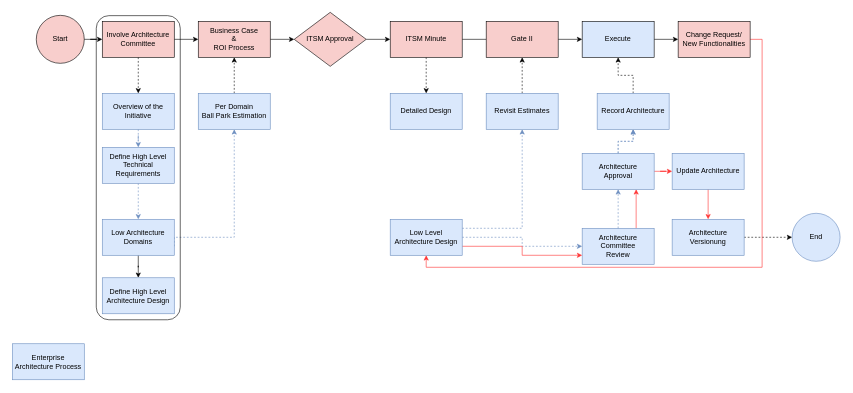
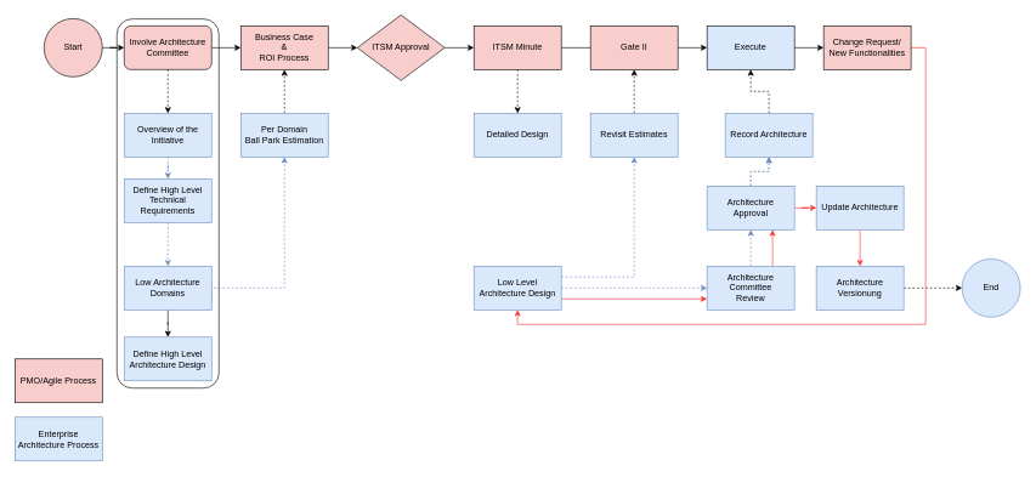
  <mxCell id="0" />
  <mxCell id="1" parent="0" />
  <mxCell id="2" value="" style="edgeStyle=orthogonalEdgeStyle;rounded=0;html=1;startArrow=none;startFill=0;jettySize=auto;orthogonalLoop=1;dashed=1;fillColor=#dae8fc;strokeColor=#6c8ebf;" edge="1" parent="1" source="43" target="47"><mxGeometry relative="1" as="geometry" /></mxCell>
  <mxCell id="3" style="edgeStyle=orthogonalEdgeStyle;rounded=0;html=1;exitX=0.75;exitY=0;entryX=0.75;entryY=1;startArrow=none;startFill=0;jettySize=auto;orthogonalLoop=1;strokeColor=#FF3333;fillColor=#dae8fc;" edge="1" parent="1" source="4" target="43"><mxGeometry relative="1" as="geometry" /></mxCell>
- <mxCell id="4" value="Architecture Committee&lt;br&gt;Review&lt;br&gt;" style="rounded=0;whiteSpace=wrap;html=1;fillColor=#dae8fc;strokeColor=#6c8ebf;" vertex="1" parent="1"><mxGeometry x="970" y="380" width="120" height="60" as="geometry" /></mxCell>
+ <mxCell id="4" value="Architecture Committee&lt;br&gt;Review&lt;br&gt;" style="rounded=0;whiteSpace=wrap;html=1;fillColor=#dae8fc;strokeColor=#6c8ebf;" vertex="1" parent="1"><mxGeometry x="970" y="365" width="120" height="60" as="geometry" /></mxCell>
  <mxCell id="5" value="" style="edgeStyle=orthogonalEdgeStyle;rounded=0;html=1;startArrow=none;startFill=0;jettySize=auto;orthogonalLoop=1;strokeColor=#000000;dashed=1;" edge="1" parent="1" source="6"><mxGeometry relative="1" as="geometry"><mxPoint x="1320" y="395" as="targetPoint" /></mxGeometry></mxCell>
  <mxCell id="6" value="Architecture Versionung&lt;br&gt;" style="rounded=0;whiteSpace=wrap;html=1;fillColor=#dae8fc;strokeColor=#6c8ebf;" vertex="1" parent="1"><mxGeometry x="1120" y="365" width="120" height="60" as="geometry" /></mxCell>
  <mxCell id="7" value="" style="edgeStyle=orthogonalEdgeStyle;rounded=0;html=1;startArrow=none;startFill=0;jettySize=auto;orthogonalLoop=1;strokeColor=#000000;fillColor=#f8cecc;" edge="1" parent="1" source="8" target="46"><mxGeometry relative="1" as="geometry" /></mxCell>
  <mxCell id="8" value="Execute" style="rounded=0;whiteSpace=wrap;html=1;fillColor=#dae8fc;strokeColor=#000000;" vertex="1" parent="1"><mxGeometry x="970" y="35" width="120" height="60" as="geometry" /></mxCell>
  <mxCell id="9" value="" style="edgeStyle=orthogonalEdgeStyle;rounded=0;html=1;jettySize=auto;orthogonalLoop=1;exitX=1;exitY=0.25;dashed=1;fillColor=#dae8fc;strokeColor=#6c8ebf;" edge="1" parent="1" source="15" target="12"><mxGeometry relative="1" as="geometry"><Array as="points"><mxPoint x="870" y="380.5" /></Array></mxGeometry></mxCell>
  <mxCell id="10" value="Detailed Design&lt;br&gt;" style="rounded=0;whiteSpace=wrap;html=1;fillColor=#dae8fc;strokeColor=#6c8ebf;" vertex="1" parent="1"><mxGeometry x="650" y="155" width="120" height="60" as="geometry" /></mxCell>
  <mxCell id="11" value="" style="edgeStyle=orthogonalEdgeStyle;rounded=0;html=1;startArrow=none;startFill=0;jettySize=auto;orthogonalLoop=1;dashed=1;" edge="1" parent="1" source="12" target="40"><mxGeometry relative="1" as="geometry" /></mxCell>
  <mxCell id="12" value="Revisit Estimates&lt;br&gt;" style="rounded=0;whiteSpace=wrap;html=1;fillColor=#dae8fc;strokeColor=#6c8ebf;" vertex="1" parent="1"><mxGeometry x="810" y="155" width="120" height="60" as="geometry" /></mxCell>
  <mxCell id="13" value="" style="edgeStyle=orthogonalEdgeStyle;rounded=0;html=1;startArrow=none;startFill=0;jettySize=auto;orthogonalLoop=1;entryX=0;entryY=0.5;dashed=1;fillColor=#dae8fc;strokeColor=#6c8ebf;" edge="1" parent="1" source="15" target="4"><mxGeometry relative="1" as="geometry"><mxPoint x="850" y="395" as="targetPoint" /></mxGeometry></mxCell>
  <mxCell id="14" style="edgeStyle=orthogonalEdgeStyle;rounded=0;html=1;exitX=1;exitY=0.75;entryX=0;entryY=0.75;startArrow=none;startFill=0;jettySize=auto;orthogonalLoop=1;strokeColor=#FF3333;fillColor=#dae8fc;" edge="1" parent="1" source="15" target="4"><mxGeometry relative="1" as="geometry" /></mxCell>
  <mxCell id="15" value="Low Level Architecture Design&lt;br&gt;" style="rounded=0;whiteSpace=wrap;html=1;fillColor=#dae8fc;strokeColor=#6c8ebf;" vertex="1" parent="1"><mxGeometry x="650" y="365" width="120" height="60" as="geometry" /></mxCell>
  <mxCell id="16" style="edgeStyle=orthogonalEdgeStyle;rounded=0;html=1;startArrow=none;startFill=0;jettySize=auto;orthogonalLoop=1;strokeColor=#FF3333;fillColor=#dae8fc;" edge="1" parent="1" source="17" target="6"><mxGeometry relative="1" as="geometry" /></mxCell>
  <mxCell id="17" value="Update Architecture&lt;br&gt;" style="rounded=0;whiteSpace=wrap;html=1;fillColor=#dae8fc;strokeColor=#6c8ebf;" vertex="1" parent="1"><mxGeometry x="1120" y="255" width="120" height="60" as="geometry" /></mxCell>
  <mxCell id="18" value="" style="edgeStyle=orthogonalEdgeStyle;rounded=0;html=1;jettySize=auto;orthogonalLoop=1;dashed=1;" edge="1" parent="1" source="32" target="22"><mxGeometry relative="1" as="geometry" /></mxCell>
  <mxCell id="19" value="Start" style="ellipse;whiteSpace=wrap;html=1;aspect=fixed;fillColor=#f8cecc;strokeColor=#000000;" vertex="1" parent="1"><mxGeometry x="60" y="25" width="80" height="80" as="geometry" /></mxCell>
  <mxCell id="20" value="" style="edgeStyle=orthogonalEdgeStyle;rounded=0;html=1;jettySize=auto;orthogonalLoop=1;exitX=1;exitY=0.75;entryX=0.5;entryY=1;dashed=1;fillColor=#dae8fc;strokeColor=#6c8ebf;" edge="1" parent="1" source="26" target="28"><mxGeometry relative="1" as="geometry"><Array as="points"><mxPoint x="290" y="395" /><mxPoint x="390" y="395" /></Array></mxGeometry></mxCell>
  <mxCell id="21" value="" style="edgeStyle=orthogonalEdgeStyle;rounded=0;html=1;jettySize=auto;orthogonalLoop=1;dashed=1;fillColor=#dae8fc;strokeColor=#6c8ebf;" edge="1" parent="1" source="22" target="24"><mxGeometry relative="1" as="geometry" /></mxCell>
  <mxCell id="22" value="Overview of the Initiative&lt;br&gt;" style="rounded=0;whiteSpace=wrap;html=1;fillColor=#dae8fc;strokeColor=#6c8ebf;" vertex="1" parent="1"><mxGeometry x="170" y="155" width="120" height="60" as="geometry" /></mxCell>
  <mxCell id="23" value="" style="edgeStyle=orthogonalEdgeStyle;rounded=0;html=1;startArrow=none;startFill=0;jettySize=auto;orthogonalLoop=1;dashed=1;fillColor=#dae8fc;strokeColor=#6c8ebf;" edge="1" parent="1" source="24" target="26"><mxGeometry relative="1" as="geometry" /></mxCell>
  <mxCell id="24" value="Define High Level Technical Requirements&lt;br&gt;" style="rounded=0;whiteSpace=wrap;html=1;fillColor=#dae8fc;strokeColor=#6c8ebf;" vertex="1" parent="1"><mxGeometry x="170" y="245" width="120" height="60" as="geometry" /></mxCell>
  <mxCell id="25" value="" style="edgeStyle=orthogonalEdgeStyle;rounded=0;html=1;jettySize=auto;orthogonalLoop=1;" edge="1" parent="1" source="26" target="53"><mxGeometry relative="1" as="geometry" /></mxCell>
  <mxCell id="26" value="Low Architecture Domains&lt;br&gt;" style="rounded=0;whiteSpace=wrap;html=1;fillColor=#dae8fc;strokeColor=#6c8ebf;" vertex="1" parent="1"><mxGeometry x="170" y="365" width="120" height="60" as="geometry" /></mxCell>
  <mxCell id="27" value="" style="edgeStyle=orthogonalEdgeStyle;rounded=0;html=1;jettySize=auto;orthogonalLoop=1;entryX=0.5;entryY=1;dashed=1;" edge="1" parent="1" source="28" target="35"><mxGeometry relative="1" as="geometry"><mxPoint x="530" y="65" as="targetPoint" /></mxGeometry></mxCell>
  <mxCell id="28" value="Per Domain&lt;br&gt;Ball Park Estimation" style="rounded=0;whiteSpace=wrap;html=1;fillColor=#dae8fc;strokeColor=#6c8ebf;" vertex="1" parent="1"><mxGeometry x="330" y="155" width="120" height="60" as="geometry" /></mxCell>
  <mxCell id="29" value="" style="edgeStyle=orthogonalEdgeStyle;rounded=0;html=1;startArrow=none;startFill=0;jettySize=auto;orthogonalLoop=1;fillColor=#f8cecc;strokeColor=#000000;" edge="1" parent="1" source="30" target="38"><mxGeometry relative="1" as="geometry" /></mxCell>
  <mxCell id="30" value="ITSM Approval" style="rhombus;whiteSpace=wrap;html=1;fillColor=#f8cecc;strokeColor=#000000;" vertex="1" parent="1"><mxGeometry x="490" width="120" height="90" as="geometry" y="20" /></mxCell>
  <mxCell id="31" value="" style="edgeStyle=orthogonalEdgeStyle;rounded=0;html=1;startArrow=none;startFill=0;jettySize=auto;orthogonalLoop=1;fillColor=#f8cecc;strokeColor=#000000;" edge="1" parent="1" source="32" target="35"><mxGeometry relative="1" as="geometry" /></mxCell>
- <mxCell id="32" value="Involve Architecture Committee&lt;br&gt;" style="rounded=0;whiteSpace=wrap;html=1;fillColor=#f8cecc;strokeColor=#000000;" vertex="1" parent="1"><mxGeometry x="170" y="35" width="120" height="60" as="geometry" /></mxCell>
+ <mxCell id="32" value="Involve Architecture Committee&lt;br&gt;" style="whiteSpace=wrap;html=1;fillColor=#f8cecc;strokeColor=#000000;rounded=1;" vertex="1" parent="1"><mxGeometry x="170" y="35" width="120" height="60" as="geometry" /></mxCell>
  <mxCell id="33" value="" style="edgeStyle=orthogonalEdgeStyle;rounded=0;html=1;jettySize=auto;orthogonalLoop=1;fillColor=#f8cecc;strokeColor=#000000;" edge="1" parent="1" source="19" target="32"><mxGeometry relative="1" as="geometry"><mxPoint x="139.998" y="64.588" as="sourcePoint" /><mxPoint x="529.588" y="225" as="targetPoint" /></mxGeometry></mxCell>
  <mxCell id="34" value="" style="edgeStyle=orthogonalEdgeStyle;rounded=0;html=1;startArrow=none;startFill=0;jettySize=auto;orthogonalLoop=1;fillColor=#f8cecc;strokeColor=#000000;" edge="1" parent="1" source="35" target="30"><mxGeometry relative="1" as="geometry" /></mxCell>
  <mxCell id="35" value="Business Case &lt;br&gt;&amp;amp; &lt;br&gt;ROI Process" style="rounded=0;whiteSpace=wrap;html=1;fillColor=#f8cecc;strokeColor=#000000;" vertex="1" parent="1"><mxGeometry x="330" y="35" width="120" height="60" as="geometry" /></mxCell>
  <mxCell id="36" value="" style="edgeStyle=orthogonalEdgeStyle;rounded=0;html=1;startArrow=none;startFill=0;jettySize=auto;orthogonalLoop=1;dashed=1;" edge="1" parent="1" source="38"><mxGeometry relative="1" as="geometry"><mxPoint x="710" y="155" as="targetPoint" /></mxGeometry></mxCell>
  <mxCell id="37" value="" style="edgeStyle=orthogonalEdgeStyle;rounded=0;html=1;startArrow=none;startFill=0;jettySize=auto;orthogonalLoop=1;fillColor=#f8cecc;strokeColor=#000000;endArrow=none;" edge="1" parent="1" source="38" target="40"><mxGeometry relative="1" as="geometry" /></mxCell>
  <mxCell id="38" value="ITSM Minute" style="rounded=0;whiteSpace=wrap;html=1;fillColor=#f8cecc;strokeColor=#000000;" vertex="1" parent="1"><mxGeometry x="650" y="35" width="120" height="60" as="geometry" /></mxCell>
  <mxCell id="39" value="" style="edgeStyle=orthogonalEdgeStyle;rounded=0;html=1;startArrow=none;startFill=0;jettySize=auto;orthogonalLoop=1;fillColor=#f8cecc;strokeColor=#000000;" edge="1" parent="1" source="40" target="8"><mxGeometry relative="1" as="geometry" /></mxCell>
  <mxCell id="40" value="Gate II" style="rounded=0;whiteSpace=wrap;html=1;fillColor=#f8cecc;strokeColor=#000000;" vertex="1" parent="1"><mxGeometry x="810" y="35" width="120" height="60" as="geometry" /></mxCell>
  <mxCell id="41" value="" style="edgeStyle=orthogonalEdgeStyle;rounded=0;html=1;startArrow=none;startFill=0;jettySize=auto;orthogonalLoop=1;entryX=0.5;entryY=1;dashed=1;" edge="1" parent="1" source="47" target="8"><mxGeometry relative="1" as="geometry"><mxPoint x="1030" y="175" as="targetPoint" /></mxGeometry></mxCell>
  <mxCell id="42" value="" style="edgeStyle=orthogonalEdgeStyle;rounded=0;html=1;startArrow=none;startFill=0;jettySize=auto;orthogonalLoop=1;strokeColor=#FF3333;entryX=0;entryY=0.5;fillColor=#dae8fc;" edge="1" parent="1" source="43" target="17"><mxGeometry relative="1" as="geometry" /></mxCell>
  <mxCell id="43" value="Architecture &lt;br&gt;Approval&lt;br&gt;" style="rounded=0;whiteSpace=wrap;html=1;fillColor=#dae8fc;strokeColor=#6c8ebf;" vertex="1" parent="1"><mxGeometry x="970" y="255" width="120" height="60" as="geometry" /></mxCell>
  <mxCell id="44" value="" style="edgeStyle=orthogonalEdgeStyle;rounded=0;html=1;startArrow=none;startFill=0;jettySize=auto;orthogonalLoop=1;dashed=1;fillColor=#dae8fc;strokeColor=#6c8ebf;" edge="1" parent="1" source="4" target="43"><mxGeometry relative="1" as="geometry"><mxPoint x="1030.143" y="365" as="sourcePoint" /><mxPoint x="990.143" y="55" as="targetPoint" /></mxGeometry></mxCell>
  <mxCell id="45" style="edgeStyle=orthogonalEdgeStyle;rounded=0;html=1;entryX=0.5;entryY=1;startArrow=none;startFill=0;jettySize=auto;orthogonalLoop=1;strokeColor=#FF3333;" edge="1" parent="1" source="46" target="15"><mxGeometry relative="1" as="geometry"><Array as="points"><mxPoint x="1270" y="65" /><mxPoint x="1270" y="445" /><mxPoint x="710" y="445" /></Array></mxGeometry></mxCell>
  <mxCell id="46" value="Change Request/&lt;br&gt;New Functionalities" style="rounded=0;whiteSpace=wrap;html=1;fillColor=#f8cecc;strokeColor=#000000;" vertex="1" parent="1"><mxGeometry x="1130" y="35" width="120" height="60" as="geometry" /></mxCell>
  <mxCell id="47" value="Record Architecture&lt;br&gt;" style="rounded=0;whiteSpace=wrap;html=1;fillColor=#dae8fc;strokeColor=#6c8ebf;" vertex="1" parent="1"><mxGeometry x="995" y="155" width="120" height="60" as="geometry" /></mxCell>
  <mxCell id="48" value="" style="edgeStyle=orthogonalEdgeStyle;rounded=0;html=1;startArrow=none;startFill=0;jettySize=auto;orthogonalLoop=1;entryX=0.5;entryY=1;dashed=1;fillColor=#dae8fc;strokeColor=#6c8ebf;" edge="1" parent="1" source="43" target="47"><mxGeometry relative="1" as="geometry"><mxPoint x="1030" y="255" as="sourcePoint" /><mxPoint x="1030" y="95.333" as="targetPoint" /></mxGeometry></mxCell>
  <mxCell id="49" value="End" style="ellipse;whiteSpace=wrap;html=1;aspect=fixed;fillColor=#dae8fc;strokeColor=#6c8ebf;" vertex="1" parent="1"><mxGeometry x="1320" y="355" width="80" height="80" as="geometry" /></mxCell>
+ <mxCell id="50" value="PMO/Agile Process&lt;br&gt;" style="rounded=0;whiteSpace=wrap;html=1;fillColor=#f8cecc;strokeColor=#000000;" vertex="1" parent="1"><mxGeometry y="492.5" width="120" height="60" as="geometry" x="20" /></mxCell>
  <mxCell id="51" value="Enterprise Architecture Process&lt;br&gt;" style="rounded=0;whiteSpace=wrap;html=1;fillColor=#dae8fc;strokeColor=#6c8ebf;" vertex="1" parent="1"><mxGeometry y="572.5" width="120" height="60" as="geometry" x="20" /></mxCell>
  <mxCell id="52" value="&lt;br&gt;&lt;br&gt;&lt;br&gt;&lt;br&gt;&lt;br&gt;&lt;br&gt;&lt;br&gt;&lt;br&gt;&lt;br&gt;&lt;br&gt;&lt;br&gt;&lt;br&gt;&lt;br&gt;&lt;br&gt;&lt;br&gt;&lt;br&gt;" style="rounded=1;whiteSpace=wrap;html=1;strokeColor=#000000;fillColor=none;" vertex="1" parent="1"><mxGeometry x="160" y="25.5" width="140" height="507" as="geometry" /></mxCell>
  <mxCell id="53" value="Define High Level Architecture Design&lt;br&gt;" style="rounded=0;whiteSpace=wrap;html=1;fillColor=#dae8fc;strokeColor=#6c8ebf;" vertex="1" parent="1"><mxGeometry x="170" y="462.5" width="120" height="60" as="geometry" /></mxCell>
